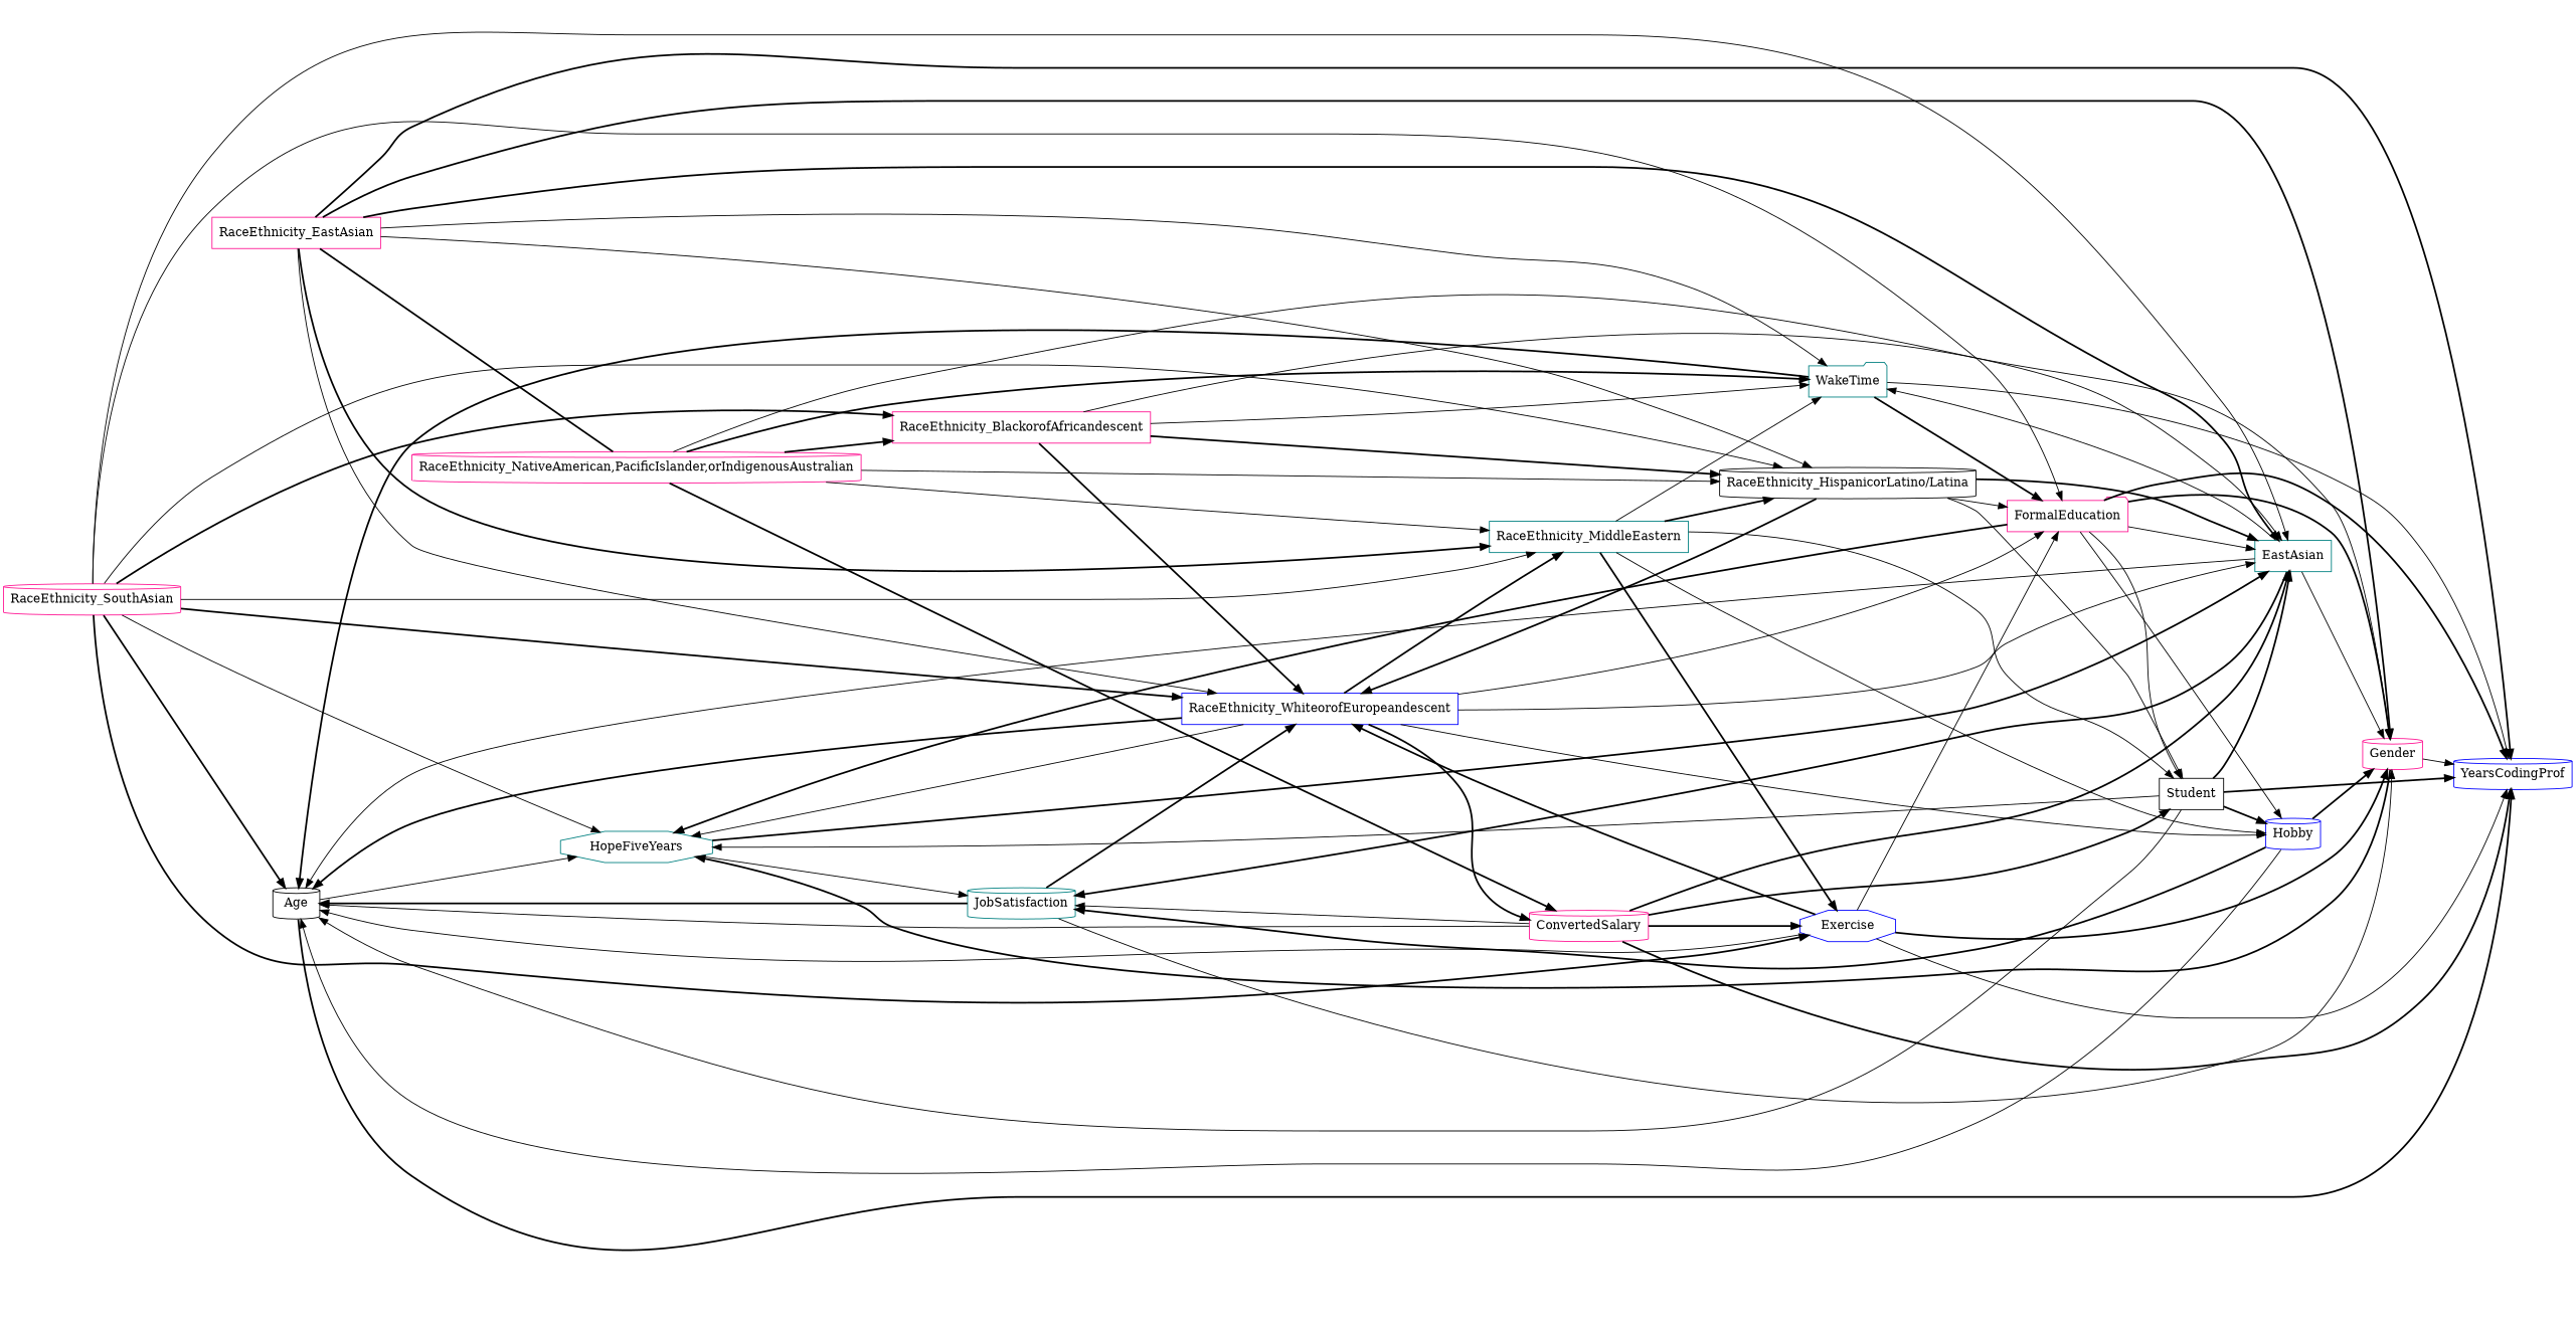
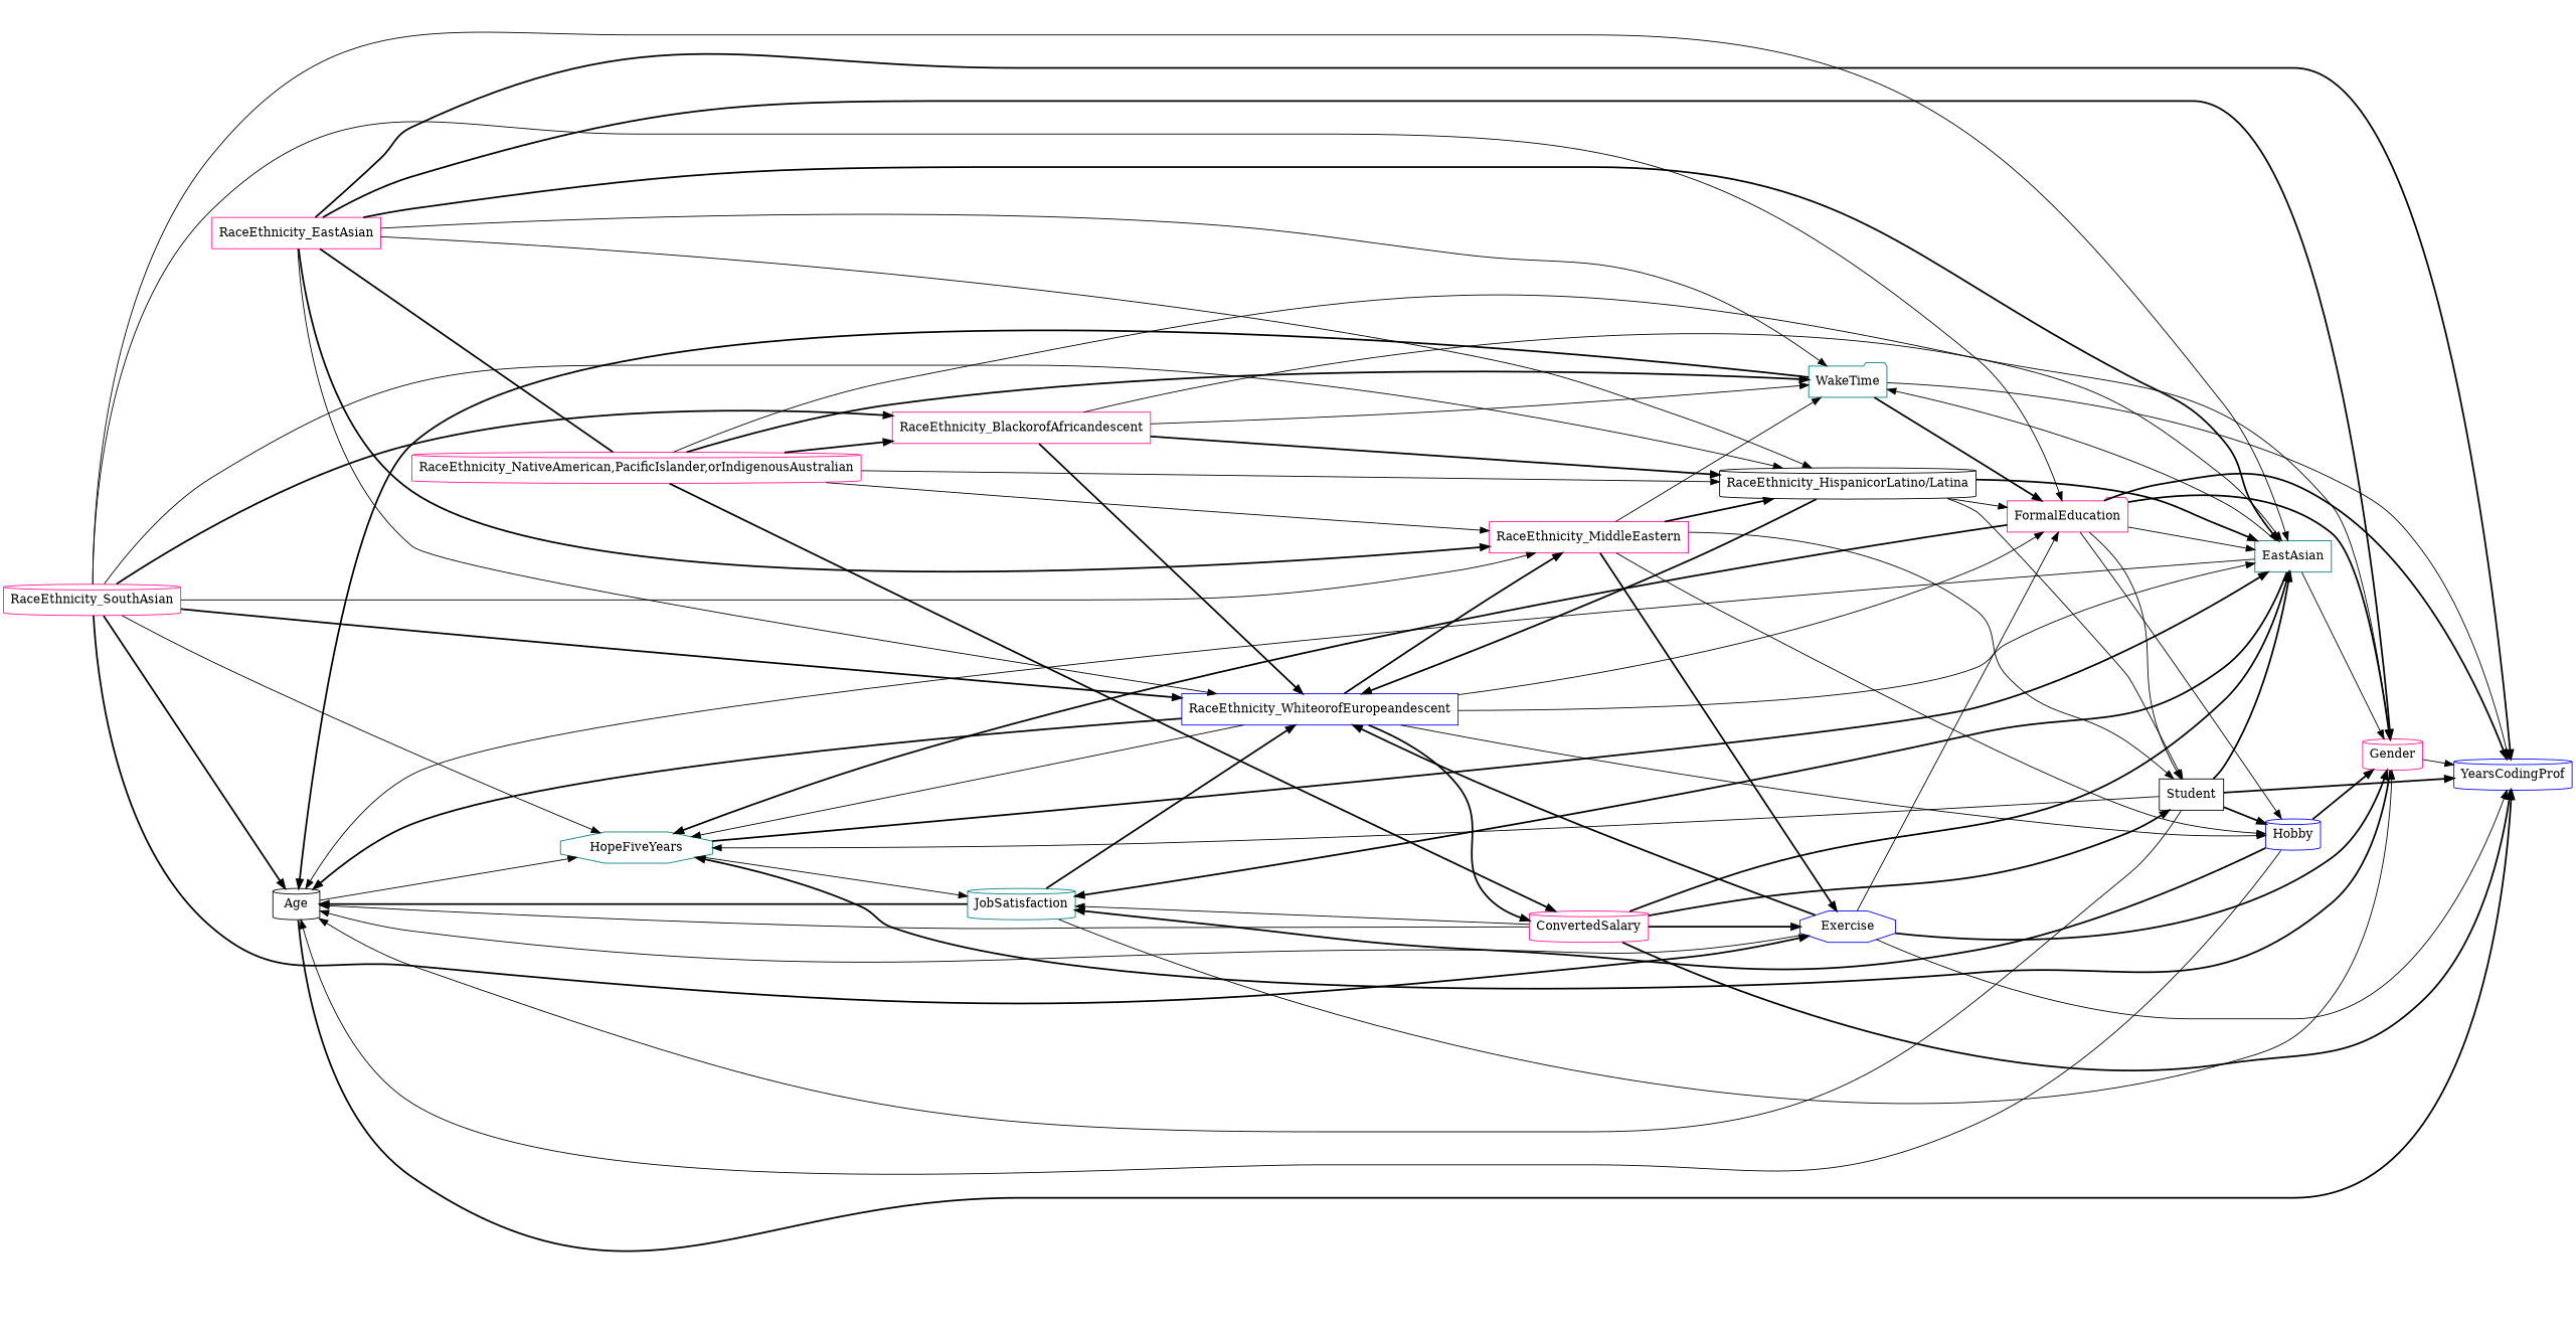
  digraph {
    fontsize=18
    rankdir=LR
    node [color=deeppink shape=cylinder]
    edge [arrowhead=normal arrowtail=none dir=both style=bold]
    n1 [color=blue label=YearsCodingProf]
    n2 [color=teal label=HopeFiveYears shape=octagon]
    n3 [color=teal label=JobSatisfaction]
    n4 [color=teal label=EastAsian shape=box]
    n5 [color=black label=Age]
    n6 [label=Gender]
    n7 [color=blue label=RaceEthnicity_WhiteorofEuropeandescent shape=box]
    n8 [color=teal label=WakeTime shape=folder]
    n9 [color=blue label=Hobby]
    n10 [label=FormalEducation shape=folder]
    n11 [label=ConvertedSalary]
-   n12 [color=teal label=RaceEthnicity_MiddleEastern shape=box]
+   n12 [label=RaceEthnicity_MiddleEastern shape=box]
    n13 [color=black label=Student shape=box]
    n14 [color=blue label=Exercise shape=octagon]
    n15 [label=RaceEthnicity_BlackorofAfricandescent shape=box]
    n16 [color=black label="RaceEthnicity_HispanicorLatino/Latina"]
    n17 [label=RaceEthnicity_EastAsian shape=box]
    n18 [label="RaceEthnicity_NativeAmerican,PacificIslander,orIndigenousAustralian"]
    n19 [label=RaceEthnicity_SouthAsian]
    n2 -> n3 [style=solid]
    n2 -> n4
    n3 -> n5
    n3 -> n6 [style=solid]
    n3 -> n7
    n4 -> n3
    n4 -> n5 [style=solid]
    n4 -> n6 [style=solid]
    n4 -> n8 [style=solid]
    n5 -> n1
    n5 -> n2 [style=solid]
    n6 -> n1 [style=solid]
    n6 -> n2
    n7 -> n2 [style=solid]
    n7 -> n4 [style=solid]
    n7 -> n5
    n7 -> n9 [style=solid]
    n7 -> n10 [style=solid]
    n7 -> n11
    n7 -> n12
    n8 -> n1 [style=solid]
    n8 -> n5
    n8 -> n10
    n9 -> n3
    n9 -> n5 [style=solid]
    n9 -> n6
    n10 -> n1
    n10 -> n2
    n10 -> n4 [style=solid]
    n10 -> n6
    n10 -> n9 [style=solid]
    n10 -> n13 [style=solid]
    n11 -> n1
    n11 -> n3 [style=solid]
    n11 -> n4
    n11 -> n5 [style=solid]
    n11 -> n13
    n11 -> n14
    n12 -> n8 [style=solid]
    n12 -> n9 [style=solid]
    n12 -> n13 [style=solid]
    n12 -> n14
    n12 -> n16
    n13 -> n1
    n13 -> n2 [style=solid]
    n13 -> n4
    n13 -> n5 [style=solid]
    n13 -> n9
    n14 -> n1 [style=solid]
    n14 -> n5 [style=solid]
    n14 -> n6
    n14 -> n7
    n14 -> n10 [style=solid]
    n15 -> n6 [style=solid]
    n15 -> n7
    n15 -> n8 [style=solid]
    n15 -> n16
    n16 -> n4
    n16 -> n7
    n16 -> n10 [style=solid]
    n16 -> n13 [style=solid]
    n17 -> n1
    n17 -> n4
    n17 -> n6
    n17 -> n7 [style=solid]
    n17 -> n8 [style=solid]
    n17 -> n12
    n17 -> n16 [style=solid]
    n17 -> n18 [arrowhead=none]
    n18 -> n4 [style=solid]
    n18 -> n8
    n18 -> n11
    n18 -> n12 [style=solid]
    n18 -> n15
    n18 -> n16 [style=solid]
    n19 -> n2 [style=solid]
    n19 -> n4 [style=solid]
    n19 -> n5
    n19 -> n7
    n19 -> n10 [style=solid]
    n19 -> n12 [style=solid]
    n19 -> n14
    n19 -> n15
    n19 -> n16 [style=solid]
  }
